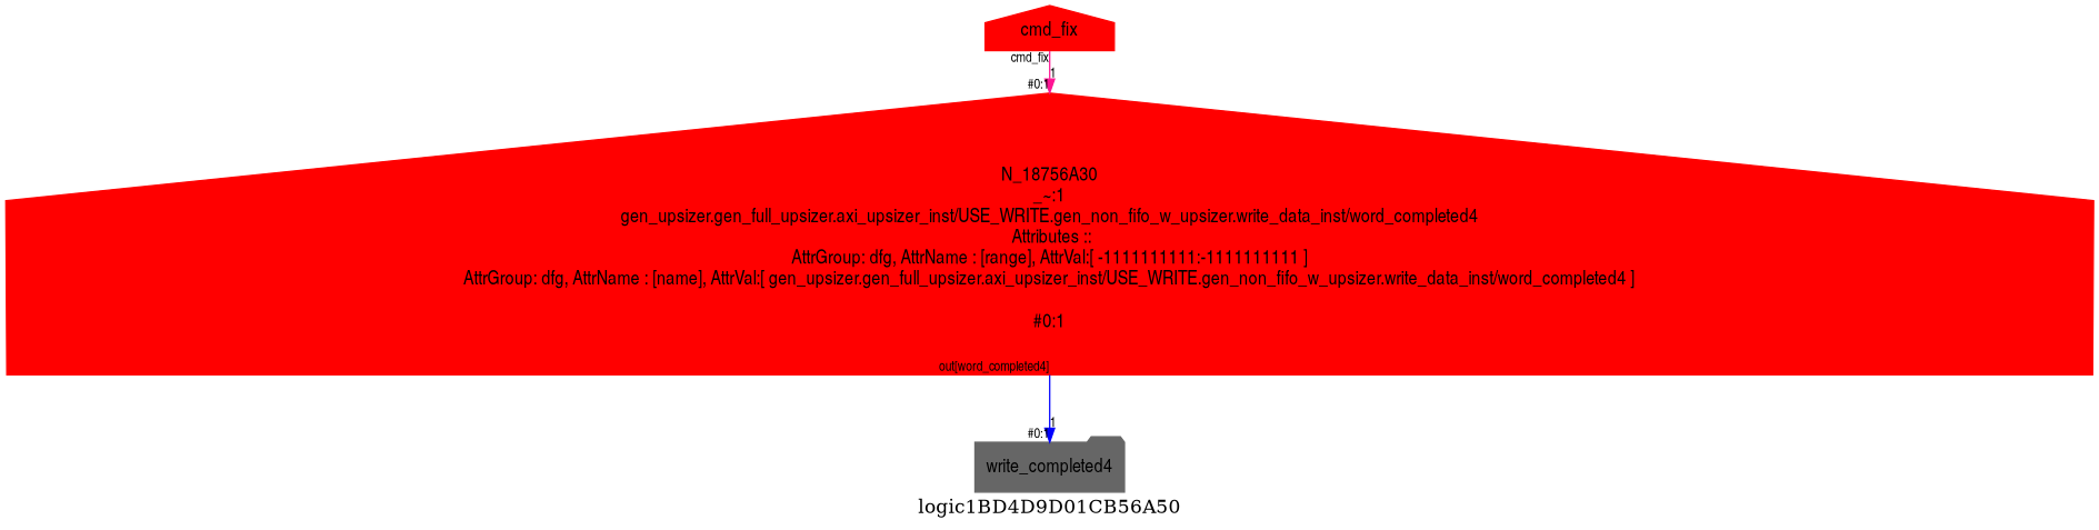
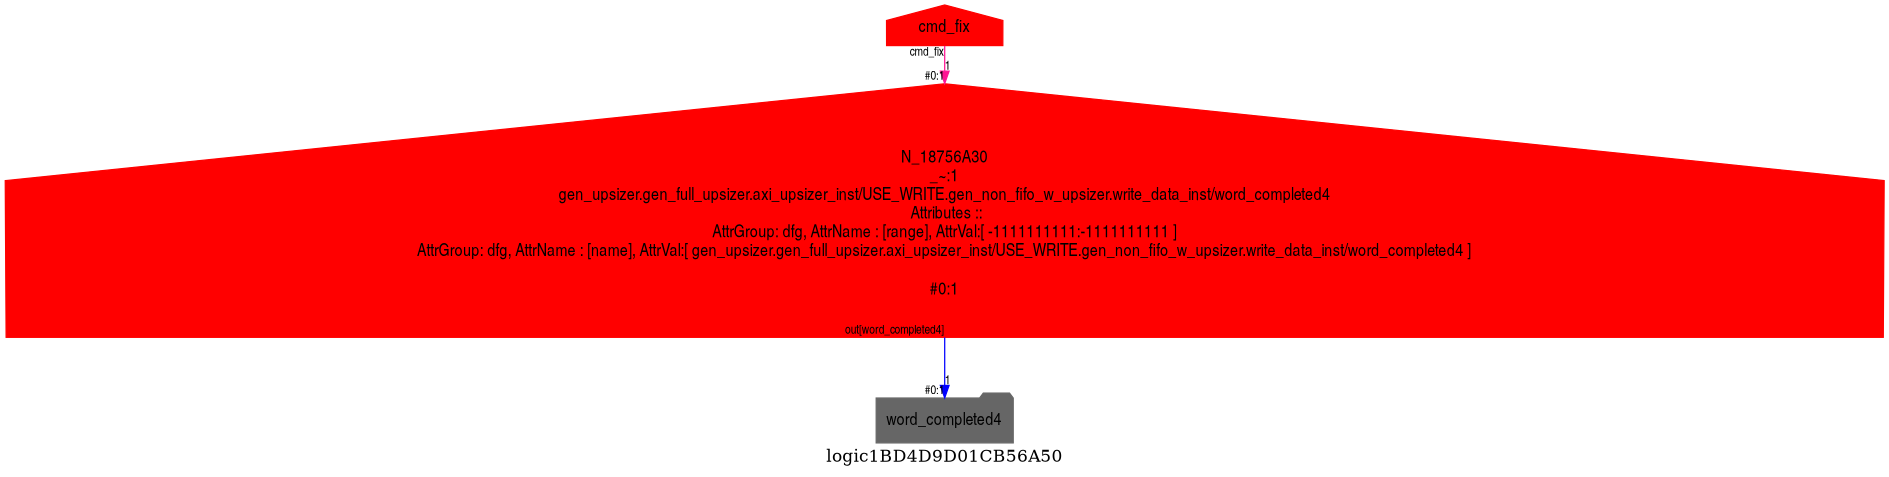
  digraph {
    label=logic1BD4D9D01CB56A50
    ranksep=0.1
    splines=true
    node [color=red fontname=helveticanarrow shape=house style=filled]
    edge [fontname=helveticanarrow fontsize=10 headlabel="#0:1"]
    n1 [label=cmd_fix]
-   n2 [color=gray40 label=write_completed4 shape=folder]
+   n2 [color=gray40 label=word_completed4 shape=folder]
    n3 [label="N_18756A30\n_~:1\ngen_upsizer.gen_full_upsizer.axi_upsizer_inst/USE_WRITE.gen_non_fifo_w_upsizer.write_data_inst/word_completed4\n Attributes ::\nAttrGroup: dfg, AttrName : [range], AttrVal:[ -1111111111:-1111111111 ]\nAttrGroup: dfg, AttrName : [name], AttrVal:[ gen_upsizer.gen_full_upsizer.axi_upsizer_inst/USE_WRITE.gen_non_fifo_w_upsizer.write_data_inst/word_completed4 ]\n\n#0:1\n"]
    subgraph sub_1 {
      rank=source
      n1
    }
    subgraph sub_2 {
      rank=sink
      n2
    }
    n1 -> n3 [color=deeppink label=1 taillabel=cmd_fix]
    n3 -> n2 [color=blue label=1 taillabel="out[word_completed4]"]
  }
